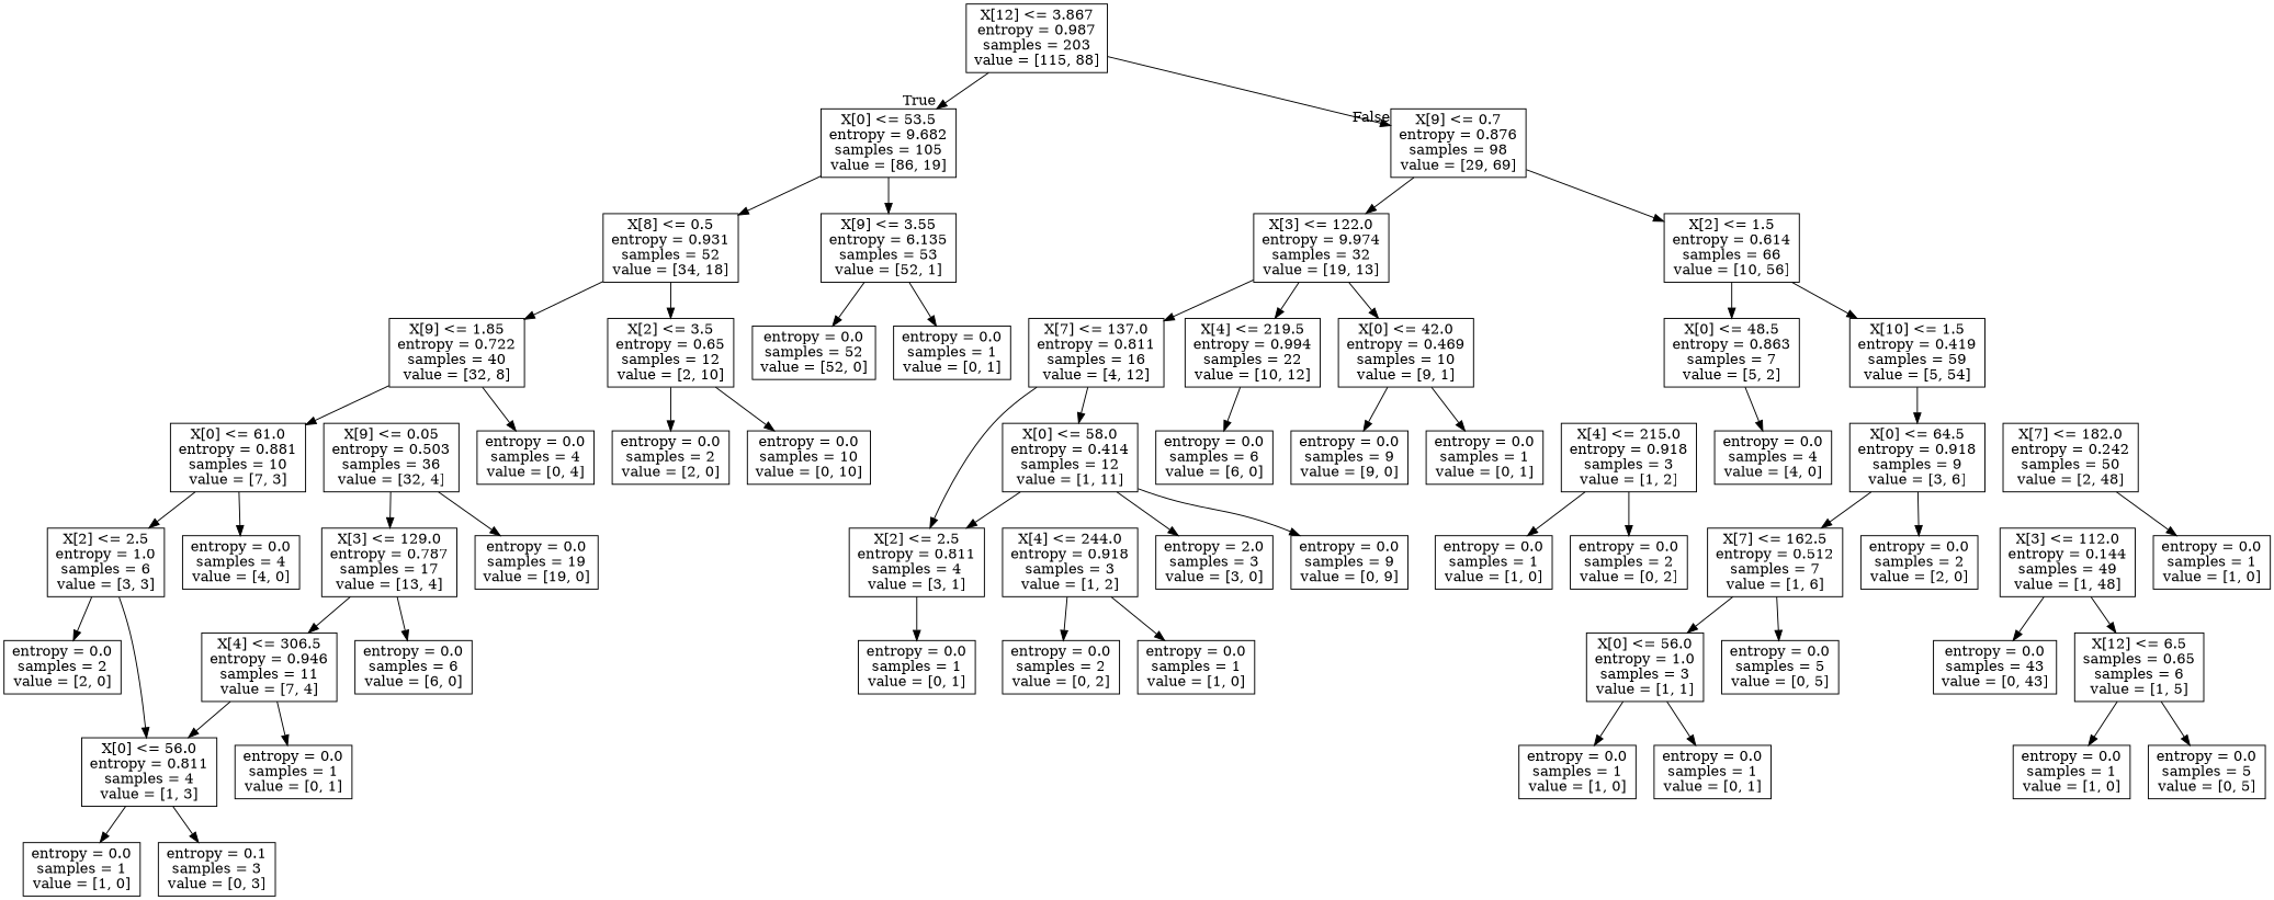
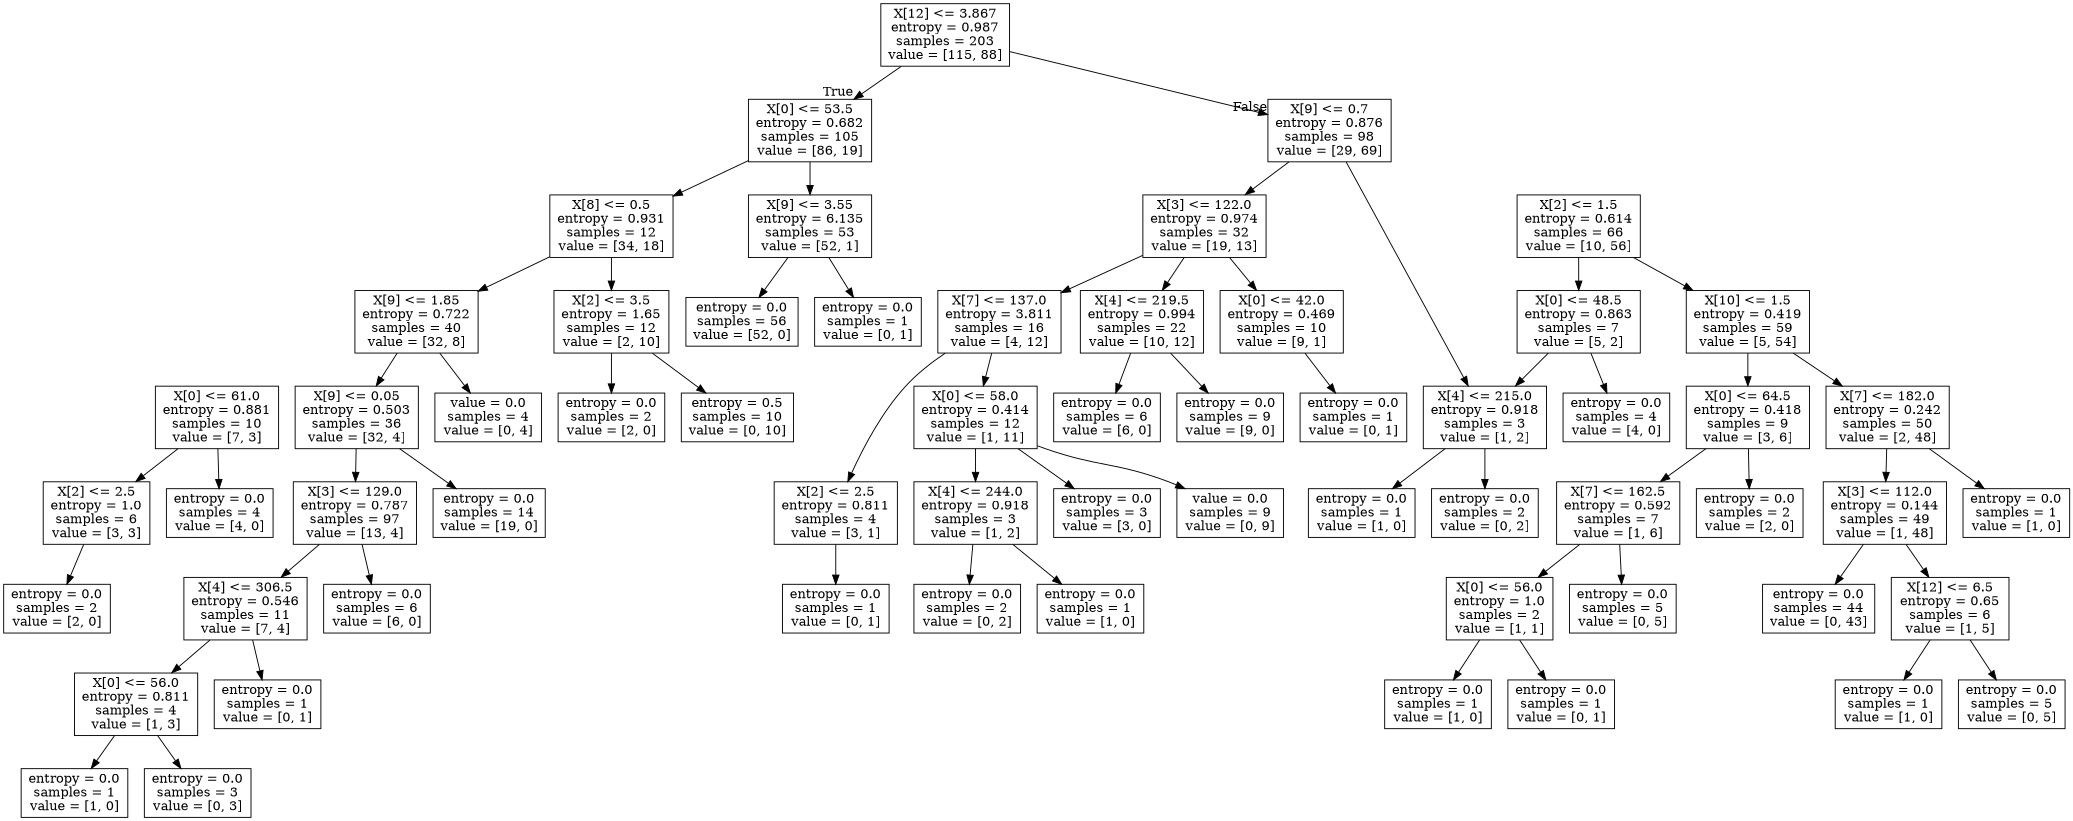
  digraph {
    node [shape=box]
    n1 [label="X[12] <= 3.867\nentropy = 0.987\nsamples = 203\nvalue = [115, 88]"]
-   n2 [label="X[0] <= 53.5\nentropy = 9.682\nsamples = 105\nvalue = [86, 19]"]
+   n2 [label="X[0] <= 53.5\nentropy = 0.682\nsamples = 105\nvalue = [86, 19]"]
    n3 [label="X[9] <= 0.7\nentropy = 0.876\nsamples = 98\nvalue = [29, 69]"]
    n4 [label="X[9] <= 3.55\nentropy = 6.135\nsamples = 53\nvalue = [52, 1]"]
-   n5 [label="X[8] <= 0.5\nentropy = 0.931\nsamples = 52\nvalue = [34, 18]"]
-   n6 [label="X[3] <= 122.0\nentropy = 9.974\nsamples = 32\nvalue = [19, 13]"]
+   n5 [label="X[8] <= 0.5\nentropy = 0.931\nsamples = 12\nvalue = [34, 18]"]
+   n6 [label="X[3] <= 122.0\nentropy = 0.974\nsamples = 32\nvalue = [19, 13]"]
    n7 [label="X[2] <= 1.5\nentropy = 0.614\nsamples = 66\nvalue = [10, 56]"]
-   n8 [label="entropy = 0.0\nsamples = 52\nvalue = [52, 0]"]
+   n8 [label="entropy = 0.0\nsamples = 56\nvalue = [52, 0]"]
    n9 [label="entropy = 0.0\nsamples = 1\nvalue = [0, 1]"]
    n10 [label="X[9] <= 1.85\nentropy = 0.722\nsamples = 40\nvalue = [32, 8]"]
-   n11 [label="X[2] <= 3.5\nentropy = 0.65\nsamples = 12\nvalue = [2, 10]"]
+   n11 [label="X[2] <= 3.5\nentropy = 1.65\nsamples = 12\nvalue = [2, 10]"]
    n12 [label="X[9] <= 0.05\nentropy = 0.503\nsamples = 36\nvalue = [32, 4]"]
-   n13 [label="entropy = 0.0\nsamples = 4\nvalue = [0, 4]"]
+   n13 [label="value = 0.0\nsamples = 4\nvalue = [0, 4]"]
    n14 [label="entropy = 0.0\nsamples = 2\nvalue = [2, 0]"]
-   n15 [label="entropy = 0.0\nsamples = 10\nvalue = [0, 10]"]
-   n16 [label="X[3] <= 129.0\nentropy = 0.787\nsamples = 17\nvalue = [13, 4]"]
-   n17 [label="entropy = 0.0\nsamples = 19\nvalue = [19, 0]"]
+   n15 [label="entropy = 0.5\nsamples = 10\nvalue = [0, 10]"]
+   n16 [label="X[3] <= 129.0\nentropy = 0.787\nsamples = 97\nvalue = [13, 4]"]
+   n17 [label="entropy = 0.0\nsamples = 14\nvalue = [19, 0]"]
    n18 [label="entropy = 0.0\nsamples = 6\nvalue = [6, 0]"]
-   n19 [label="X[4] <= 306.5\nentropy = 0.946\nsamples = 11\nvalue = [7, 4]"]
+   n19 [label="X[4] <= 306.5\nentropy = 0.546\nsamples = 11\nvalue = [7, 4]"]
    n20 [label="entropy = 0.0\nsamples = 1\nvalue = [0, 1]"]
    n21 [label="X[0] <= 56.0\nentropy = 0.811\nsamples = 4\nvalue = [1, 3]"]
    n22 [label="X[0] <= 61.0\nentropy = 0.881\nsamples = 10\nvalue = [7, 3]"]
    n23 [label="X[2] <= 2.5\nentropy = 1.0\nsamples = 6\nvalue = [3, 3]"]
    n24 [label="entropy = 0.0\nsamples = 4\nvalue = [4, 0]"]
    n25 [label="entropy = 0.0\nsamples = 2\nvalue = [2, 0]"]
    n26 [label="entropy = 0.0\nsamples = 1\nvalue = [1, 0]"]
-   n27 [label="entropy = 0.1\nsamples = 3\nvalue = [0, 3]"]
+   n27 [label="entropy = 0.0\nsamples = 3\nvalue = [0, 3]"]
    n28 [label="X[0] <= 42.0\nentropy = 0.469\nsamples = 10\nvalue = [9, 1]"]
    n29 [label="X[4] <= 219.5\nentropy = 0.994\nsamples = 22\nvalue = [10, 12]"]
-   n30 [label="X[7] <= 137.0\nentropy = 0.811\nsamples = 16\nvalue = [4, 12]"]
+   n30 [label="X[7] <= 137.0\nentropy = 3.811\nsamples = 16\nvalue = [4, 12]"]
    n31 [label="X[0] <= 48.5\nentropy = 0.863\nsamples = 7\nvalue = [5, 2]"]
    n32 [label="X[10] <= 1.5\nentropy = 0.419\nsamples = 59\nvalue = [5, 54]"]
    n33 [label="entropy = 0.0\nsamples = 1\nvalue = [0, 1]"]
    n34 [label="entropy = 0.0\nsamples = 9\nvalue = [9, 0]"]
    n35 [label="entropy = 0.0\nsamples = 6\nvalue = [6, 0]"]
    n36 [label="X[2] <= 2.5\nentropy = 0.811\nsamples = 4\nvalue = [3, 1]"]
    n37 [label="X[0] <= 58.0\nentropy = 0.414\nsamples = 12\nvalue = [1, 11]"]
    n38 [label="entropy = 0.0\nsamples = 1\nvalue = [0, 1]"]
-   n39 [label="entropy = 2.0\nsamples = 3\nvalue = [3, 0]"]
-   n40 [label="entropy = 0.0\nsamples = 9\nvalue = [0, 9]"]
+   n39 [label="entropy = 0.0\nsamples = 3\nvalue = [3, 0]"]
+   n40 [label="value = 0.0\nsamples = 9\nvalue = [0, 9]"]
    n41 [label="X[4] <= 244.0\nentropy = 0.918\nsamples = 3\nvalue = [1, 2]"]
    n42 [label="entropy = 0.0\nsamples = 1\nvalue = [1, 0]"]
    n43 [label="entropy = 0.0\nsamples = 2\nvalue = [0, 2]"]
    n44 [label="X[4] <= 215.0\nentropy = 0.918\nsamples = 3\nvalue = [1, 2]"]
    n45 [label="entropy = 0.0\nsamples = 4\nvalue = [4, 0]"]
-   n46 [label="X[0] <= 64.5\nentropy = 0.918\nsamples = 9\nvalue = [3, 6]"]
+   n46 [label="X[0] <= 64.5\nentropy = 0.418\nsamples = 9\nvalue = [3, 6]"]
    n47 [label="X[7] <= 182.0\nentropy = 0.242\nsamples = 50\nvalue = [2, 48]"]
    n48 [label="entropy = 0.0\nsamples = 1\nvalue = [1, 0]"]
    n49 [label="entropy = 0.0\nsamples = 2\nvalue = [0, 2]"]
-   n50 [label="X[7] <= 162.5\nentropy = 0.512\nsamples = 7\nvalue = [1, 6]"]
+   n50 [label="X[7] <= 162.5\nentropy = 0.592\nsamples = 7\nvalue = [1, 6]"]
    n51 [label="entropy = 0.0\nsamples = 2\nvalue = [2, 0]"]
    n52 [label="X[3] <= 112.0\nentropy = 0.144\nsamples = 49\nvalue = [1, 48]"]
    n53 [label="entropy = 0.0\nsamples = 1\nvalue = [1, 0]"]
    n54 [label="entropy = 0.0\nsamples = 5\nvalue = [0, 5]"]
-   n55 [label="X[0] <= 56.0\nentropy = 1.0\nsamples = 3\nvalue = [1, 1]"]
+   n55 [label="X[0] <= 56.0\nentropy = 1.0\nsamples = 2\nvalue = [1, 1]"]
    n56 [label="entropy = 0.0\nsamples = 1\nvalue = [1, 0]"]
    n57 [label="entropy = 0.0\nsamples = 1\nvalue = [0, 1]"]
-   n58 [label="X[12] <= 6.5\nsamples = 0.65\nsamples = 6\nvalue = [1, 5]"]
-   n59 [label="entropy = 0.0\nsamples = 43\nvalue = [0, 43]"]
+   n58 [label="X[12] <= 6.5\nentropy = 0.65\nsamples = 6\nvalue = [1, 5]"]
+   n59 [label="entropy = 0.0\nsamples = 44\nvalue = [0, 43]"]
    n60 [label="entropy = 0.0\nsamples = 1\nvalue = [1, 0]"]
    n61 [label="entropy = 0.0\nsamples = 5\nvalue = [0, 5]"]
    n1 -> n2 [headlabel=True labelangle=45 labeldistance=2.5]
    n1 -> n3 [headlabel=False labelangle=-45 labeldistance=2.5]
    n2 -> n4
    n2 -> n5
    n3 -> n6
-   n3 -> n7
+   n3 -> n44
    n4 -> n8
    n4 -> n9
    n5 -> n10
    n5 -> n11
    n6 -> n28
    n6 -> n29
    n6 -> n30
    n7 -> n31
    n7 -> n32
-   n10 -> n22
+   n10 -> n12
    n10 -> n13
    n11 -> n14
    n11 -> n15
    n12 -> n16
    n12 -> n17
    n16 -> n18
    n16 -> n19
    n19 -> n20
    n19 -> n21
    n21 -> n26
    n21 -> n27
    n22 -> n23
    n22 -> n24
-   n23 -> n21
    n23 -> n25
    n28 -> n33
-   n28 -> n34
+   n29 -> n34
    n29 -> n35
    n30 -> n36
    n30 -> n37
+   n31 -> n44
    n31 -> n45
    n32 -> n46
+   n32 -> n47
    n36 -> n38
    n37 -> n39
    n37 -> n40
-   n37 -> n36
+   n37 -> n41
    n41 -> n42
    n41 -> n43
    n44 -> n48
    n44 -> n49
    n46 -> n50
    n46 -> n51
+   n47 -> n52
    n47 -> n53
    n50 -> n54
    n50 -> n55
    n52 -> n58
    n52 -> n59
    n55 -> n56
    n55 -> n57
    n58 -> n60
    n58 -> n61
  }
